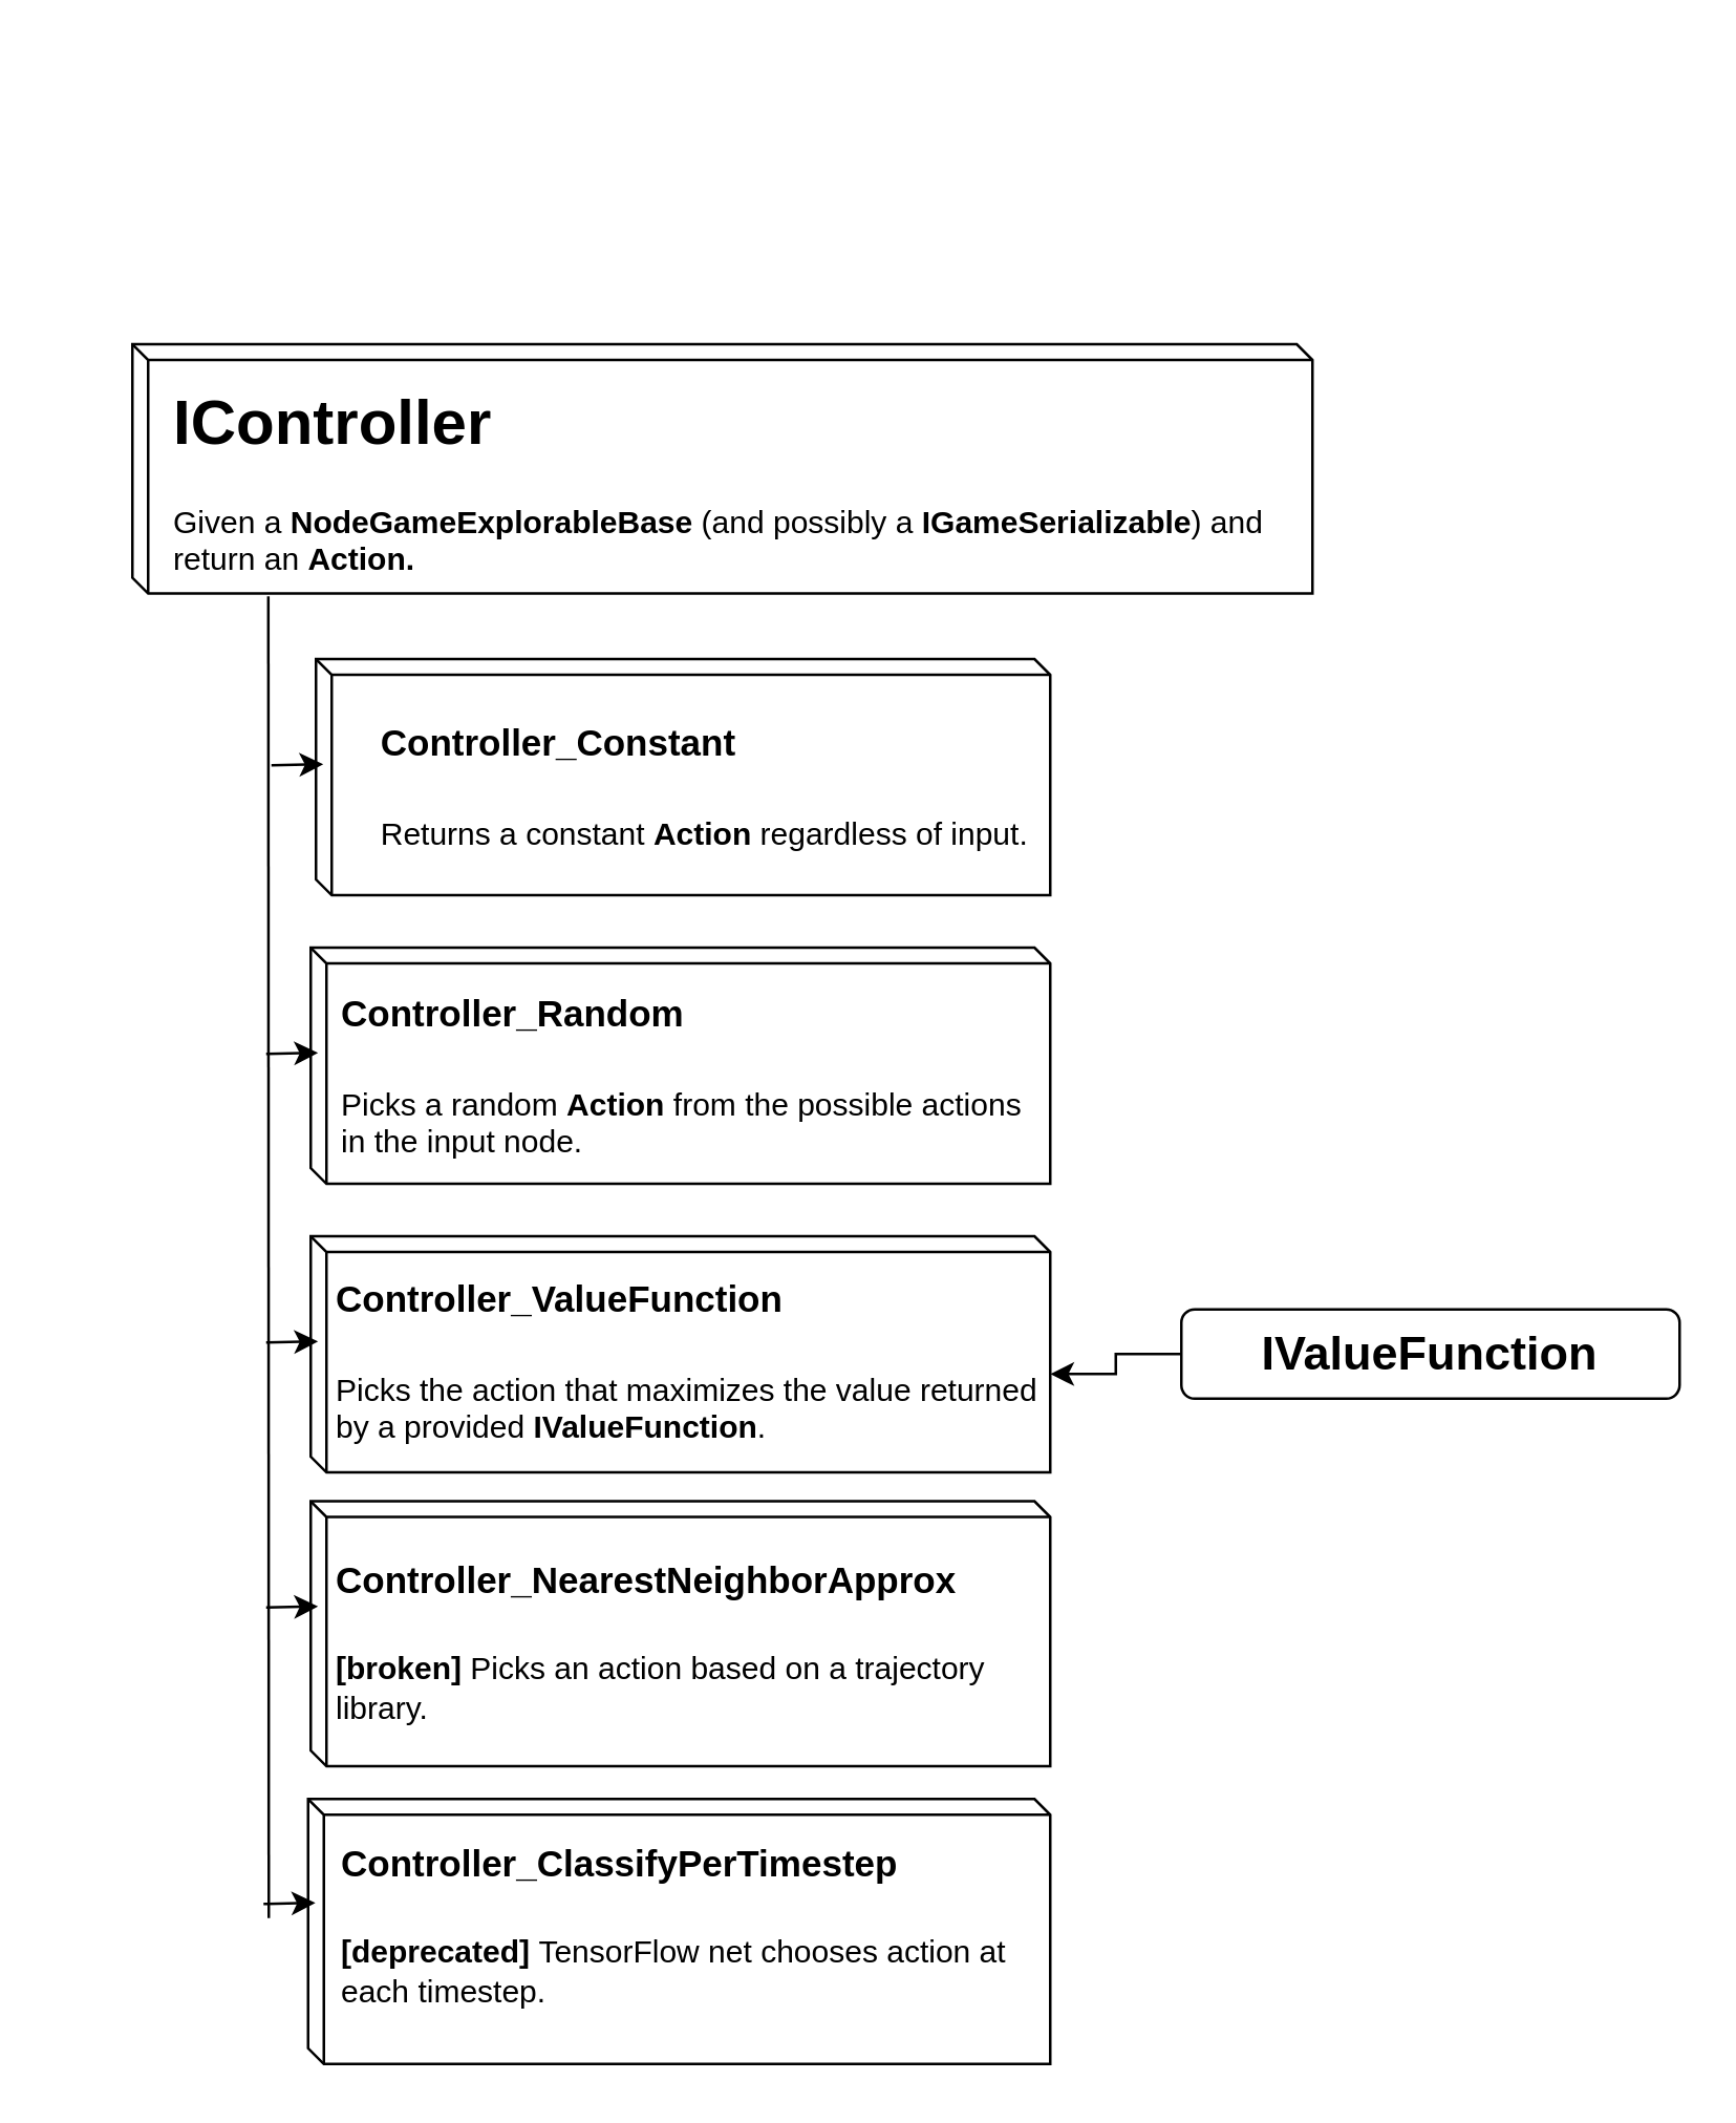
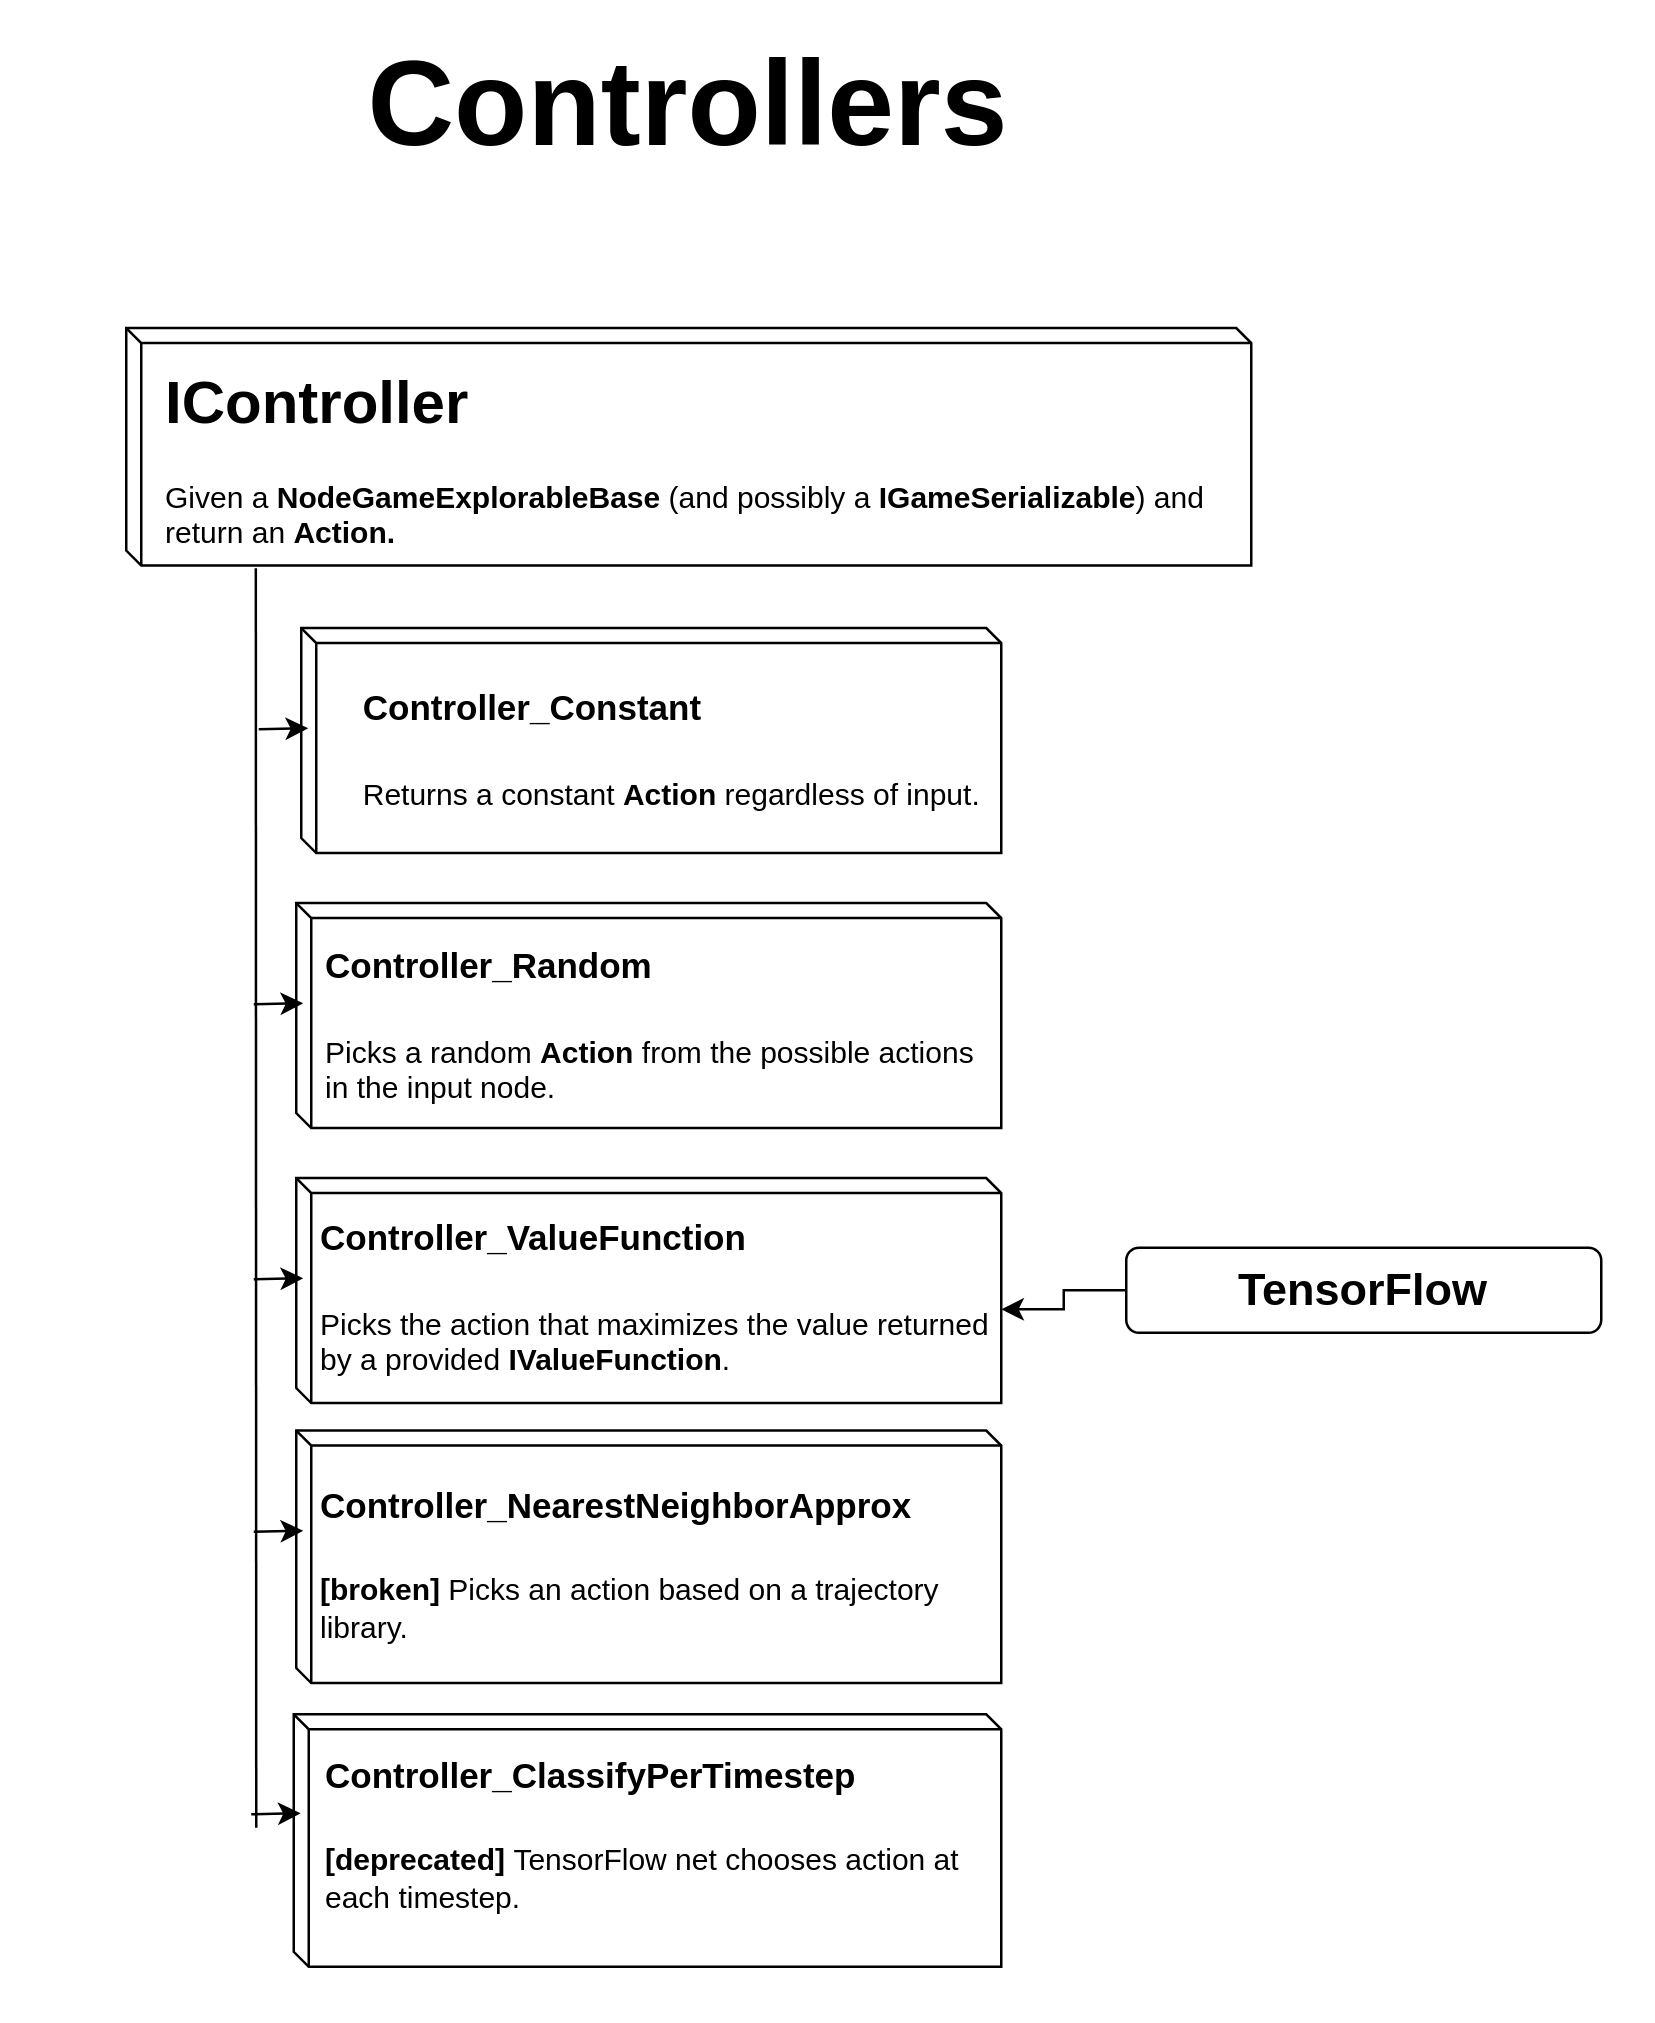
  <mxCell id="0" />
  <mxCell id="1" parent="0" />
+ <mxCell id="2" value="&lt;font style=&quot;font-size: 48px&quot;&gt;&lt;b&gt;Controllers&lt;/b&gt;&lt;/font&gt;" style="text;html=1;strokeColor=none;fillColor=none;align=center;verticalAlign=middle;whiteSpace=wrap;rounded=0;" vertex="1" parent="1"><mxGeometry x="20" y="20.5" width="510" height="40" as="geometry" /></mxCell>
  <mxCell id="3" value="" style="shape=cube;whiteSpace=wrap;html=1;boundedLbl=1;backgroundOutline=1;size=6;" vertex="1" parent="1"><mxGeometry x="50" y="130.618" width="450" height="95" as="geometry" /></mxCell>
  <mxCell id="4" value="&lt;h1&gt;IController&lt;/h1&gt;&lt;p&gt;Given a &lt;b&gt;NodeGameExplorableBase &lt;/b&gt;(and possibly a &lt;b&gt;IGameSerializable&lt;/b&gt;) and return an &lt;b&gt;Action.&lt;/b&gt;&lt;/p&gt;&lt;p&gt;&lt;br&gt;&lt;/p&gt;&lt;p&gt;&lt;b&gt;&lt;br&gt;&lt;/b&gt;&lt;/p&gt;" style="text;html=1;strokeColor=none;fillColor=none;spacing=5;spacingTop=-20;whiteSpace=wrap;overflow=hidden;rounded=0;" vertex="1" parent="1"><mxGeometry x="61" y="140.618" width="439" height="85" as="geometry" /></mxCell>
  <mxCell id="5" value="" style="shape=cube;whiteSpace=wrap;html=1;boundedLbl=1;backgroundOutline=1;size=6;" vertex="1" parent="1"><mxGeometry x="120" y="250.618" width="280" height="90" as="geometry" /></mxCell>
  <mxCell id="6" value="" style="endArrow=classic;html=1;entryX=0;entryY=0;entryDx=0;entryDy=39.5;entryPerimeter=0;" edge="1" parent="1"><mxGeometry width="50" height="50" relative="1" as="geometry"><mxPoint x="103" y="291.118" as="sourcePoint" /><mxPoint x="122.765" y="290.706" as="targetPoint" /></mxGeometry></mxCell>
  <mxCell id="7" value="" style="shape=cube;whiteSpace=wrap;html=1;boundedLbl=1;backgroundOutline=1;size=6;" vertex="1" parent="1"><mxGeometry x="118" y="360.618" width="282" height="90" as="geometry" /></mxCell>
  <mxCell id="8" value="" style="endArrow=classic;html=1;entryX=0;entryY=0;entryDx=0;entryDy=39.5;entryPerimeter=0;" edge="1" parent="1"><mxGeometry width="50" height="50" relative="1" as="geometry"><mxPoint x="101" y="401.118" as="sourcePoint" /><mxPoint x="120.765" y="400.706" as="targetPoint" /></mxGeometry></mxCell>
  <mxCell id="9" value="" style="shape=cube;whiteSpace=wrap;html=1;boundedLbl=1;backgroundOutline=1;size=6;" vertex="1" parent="1"><mxGeometry x="118" y="470.618" width="282" height="90" as="geometry" /></mxCell>
  <mxCell id="10" value="" style="endArrow=classic;html=1;entryX=0;entryY=0;entryDx=0;entryDy=39.5;entryPerimeter=0;" edge="1" parent="1"><mxGeometry width="50" height="50" relative="1" as="geometry"><mxPoint x="101" y="511.118" as="sourcePoint" /><mxPoint x="120.765" y="510.706" as="targetPoint" /></mxGeometry></mxCell>
  <mxCell id="11" value="&lt;div style=&quot;text-align: left&quot;&gt;&lt;h1&gt;&lt;span style=&quot;font-size: 14px&quot;&gt;Controller_Random&lt;/span&gt;&lt;/h1&gt;&lt;/div&gt;&lt;div style=&quot;text-align: left&quot;&gt;Picks a random &lt;b&gt;Action&lt;/b&gt;&amp;nbsp;from the possible actions in the input node.&lt;/div&gt;" style="text;html=1;strokeColor=none;fillColor=none;align=center;verticalAlign=middle;whiteSpace=wrap;rounded=0;" vertex="1" parent="1"><mxGeometry x="129" y="371.618" width="271" height="50" as="geometry" /></mxCell>
  <mxCell id="12" value="&lt;div style=&quot;text-align: left&quot;&gt;&lt;h1&gt;&lt;span style=&quot;font-size: 14px&quot;&gt;Controller_ValueFunction&lt;/span&gt;&lt;/h1&gt;&lt;/div&gt;&lt;div style=&quot;text-align: left&quot;&gt;Picks the action that maximizes the value returned by a provided &lt;b&gt;IValueFunction&lt;/b&gt;.&lt;/div&gt;" style="text;html=1;strokeColor=none;fillColor=none;align=center;verticalAlign=middle;whiteSpace=wrap;rounded=0;" vertex="1" parent="1"><mxGeometry x="127" y="470.618" width="273" height="70" as="geometry" /></mxCell>
  <mxCell id="13" value="" style="shape=cube;whiteSpace=wrap;html=1;boundedLbl=1;backgroundOutline=1;size=6;" vertex="1" parent="1"><mxGeometry x="118" y="571.618" width="282" height="101" as="geometry" /></mxCell>
  <mxCell id="14" value="" style="endArrow=classic;html=1;entryX=0;entryY=0;entryDx=0;entryDy=39.5;entryPerimeter=0;" edge="1" parent="1"><mxGeometry width="50" height="50" relative="1" as="geometry"><mxPoint x="101" y="612.118" as="sourcePoint" /><mxPoint x="120.765" y="611.706" as="targetPoint" /></mxGeometry></mxCell>
  <mxCell id="15" value="&lt;div style=&quot;text-align: left&quot;&gt;&lt;h1&gt;&lt;span style=&quot;font-size: 14px&quot;&gt;Controller_NearestNeighborApprox&lt;/span&gt;&lt;/h1&gt;&lt;/div&gt;&lt;div style=&quot;text-align: left&quot;&gt;&lt;b&gt;[broken]&lt;/b&gt;&amp;nbsp;Picks an action based on a trajectory library.&lt;/div&gt;&lt;div style=&quot;text-align: left&quot;&gt;&lt;b&gt;&lt;br&gt;&lt;/b&gt;&lt;/div&gt;" style="text;html=1;strokeColor=none;fillColor=none;align=center;verticalAlign=middle;whiteSpace=wrap;rounded=0;" vertex="1" parent="1"><mxGeometry x="127" y="583.618" width="274" height="73" as="geometry" /></mxCell>
  <mxCell id="16" value="" style="shape=cube;whiteSpace=wrap;html=1;boundedLbl=1;backgroundOutline=1;size=6;" vertex="1" parent="1"><mxGeometry x="117" y="685.118" width="283" height="101" as="geometry" /></mxCell>
  <mxCell id="17" value="" style="endArrow=classic;html=1;entryX=0;entryY=0;entryDx=0;entryDy=39.5;entryPerimeter=0;" edge="1" parent="1"><mxGeometry width="50" height="50" relative="1" as="geometry"><mxPoint x="100" y="725.118" as="sourcePoint" /><mxPoint x="119.765" y="724.706" as="targetPoint" /></mxGeometry></mxCell>
  <mxCell id="18" value="&lt;div style=&quot;text-align: left&quot;&gt;&lt;h1&gt;&lt;span style=&quot;font-size: 14px&quot;&gt;Controller_ClassifyPerTimestep&lt;/span&gt;&lt;/h1&gt;&lt;/div&gt;&lt;div style=&quot;text-align: left&quot;&gt;&lt;b&gt;[deprecated]&amp;nbsp;&lt;/b&gt;TensorFlow net chooses action at each timestep.&lt;/div&gt;&lt;div style=&quot;text-align: left&quot;&gt;&lt;b&gt;&lt;br&gt;&lt;/b&gt;&lt;/div&gt;" style="text;html=1;strokeColor=none;fillColor=none;align=center;verticalAlign=middle;whiteSpace=wrap;rounded=0;" vertex="1" parent="1"><mxGeometry x="129" y="691.618" width="275" height="73" as="geometry" /></mxCell>
  <mxCell id="19" value="" style="endArrow=none;html=1;entryX=0.093;entryY=1.013;entryDx=0;entryDy=0;entryPerimeter=0;" edge="1" parent="1" target="4"><mxGeometry width="50" height="50" relative="1" as="geometry"><mxPoint x="102" y="730.5" as="sourcePoint" /><mxPoint x="111" y="240.5" as="targetPoint" /></mxGeometry></mxCell>
  <mxCell id="20" value="&lt;div style=&quot;text-align: left&quot;&gt;&lt;h1&gt;&lt;span style=&quot;font-size: 14px&quot;&gt;Controller_Constant&lt;/span&gt;&lt;/h1&gt;&lt;/div&gt;&lt;div style=&quot;text-align: left&quot;&gt;Returns a constant &lt;b&gt;Action &lt;/b&gt;regardless of input.&lt;/div&gt;" style="text;html=1;strokeColor=none;fillColor=none;align=center;verticalAlign=middle;whiteSpace=wrap;rounded=0;" vertex="1" parent="1"><mxGeometry x="133" y="261.618" width="271" height="50" as="geometry" /></mxCell>
  <mxCell id="21" style="edgeStyle=orthogonalEdgeStyle;rounded=0;orthogonalLoop=1;jettySize=auto;html=1;exitX=0;exitY=0.5;exitDx=0;exitDy=0;entryX=1;entryY=0.75;entryDx=0;entryDy=0;" edge="1" parent="1" source="22" target="12"><mxGeometry relative="1" as="geometry" /></mxCell>
- <mxCell id="22" value="&lt;span style=&quot;font-size: 18px&quot;&gt;&lt;b&gt;IValueFunction&lt;br&gt;&lt;/b&gt;&lt;/span&gt;" style="rounded=1;whiteSpace=wrap;html=1;" vertex="1" parent="1"><mxGeometry x="450" y="498.5" width="190" height="34" as="geometry" /></mxCell>
+ <mxCell id="22" value="&lt;span style=&quot;font-size: 18px&quot;&gt;&lt;b&gt;TensorFlow&lt;br&gt;&lt;/b&gt;&lt;/span&gt;" style="rounded=1;whiteSpace=wrap;html=1;" vertex="1" parent="1"><mxGeometry x="450" y="498.5" width="190" height="34" as="geometry" /></mxCell>
